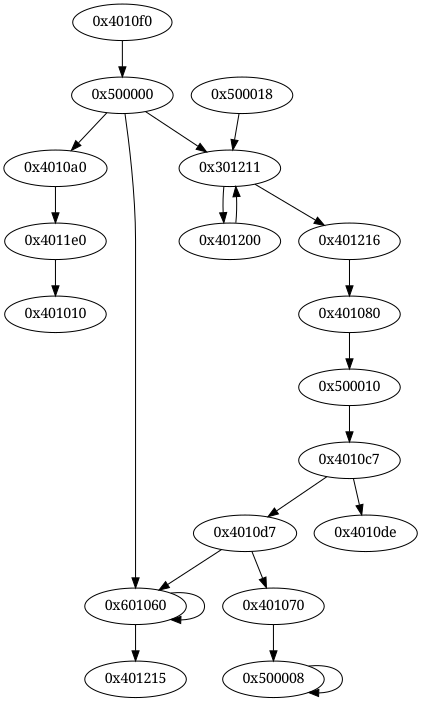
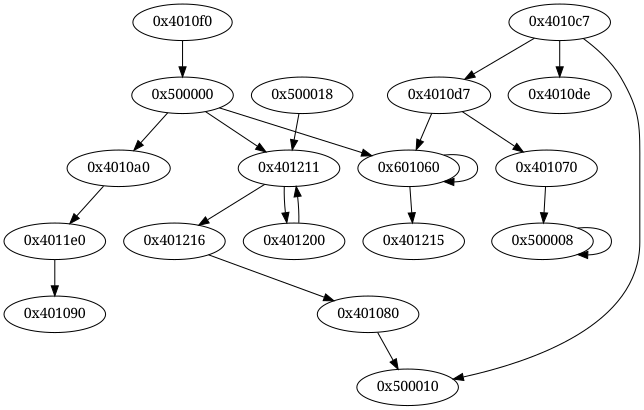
  digraph {
    fontname="Noto Serif"
    node [fontname="Noto Serif"]
    edge [fontname="Noto Serif"]
    n1 [label="0x4010f0"]
    n2 [label="0x500000"]
    n3 [label="0x4010a0"]
    n4 [label="0x601060"]
-   n5 [label="0x301211"]
+   n5 [label="0x401211"]
    n6 [label="0x4011e0"]
    n7 [label="0x401215"]
-   n8 [label="0x401010"]
+   n8 [label="0x401090"]
    n9 [label="0x4010c7"]
    n10 [label="0x4010d7"]
    n11 [label="0x4010de"]
    n12 [label="0x401200"]
    n13 [label="0x401216"]
    n14 [label="0x500018"]
    n15 [label="0x401080"]
    n16 [label="0x500010"]
    n17 [label="0x401070"]
    n18 [label="0x500008"]
    n1 -> n2
    n2 -> n3
    n2 -> n4
    n2 -> n5
    n3 -> n6
    n4 -> n4
    n4 -> n7
    n5 -> n12
    n5 -> n13
    n6 -> n8
    n9 -> n10
    n9 -> n11
    n10 -> n4
    n10 -> n17
    n12 -> n5
    n13 -> n15
    n14 -> n5
    n15 -> n16
-   n16 -> n9
+   n9 -> n16
    n17 -> n18
    n18 -> n18
  }
